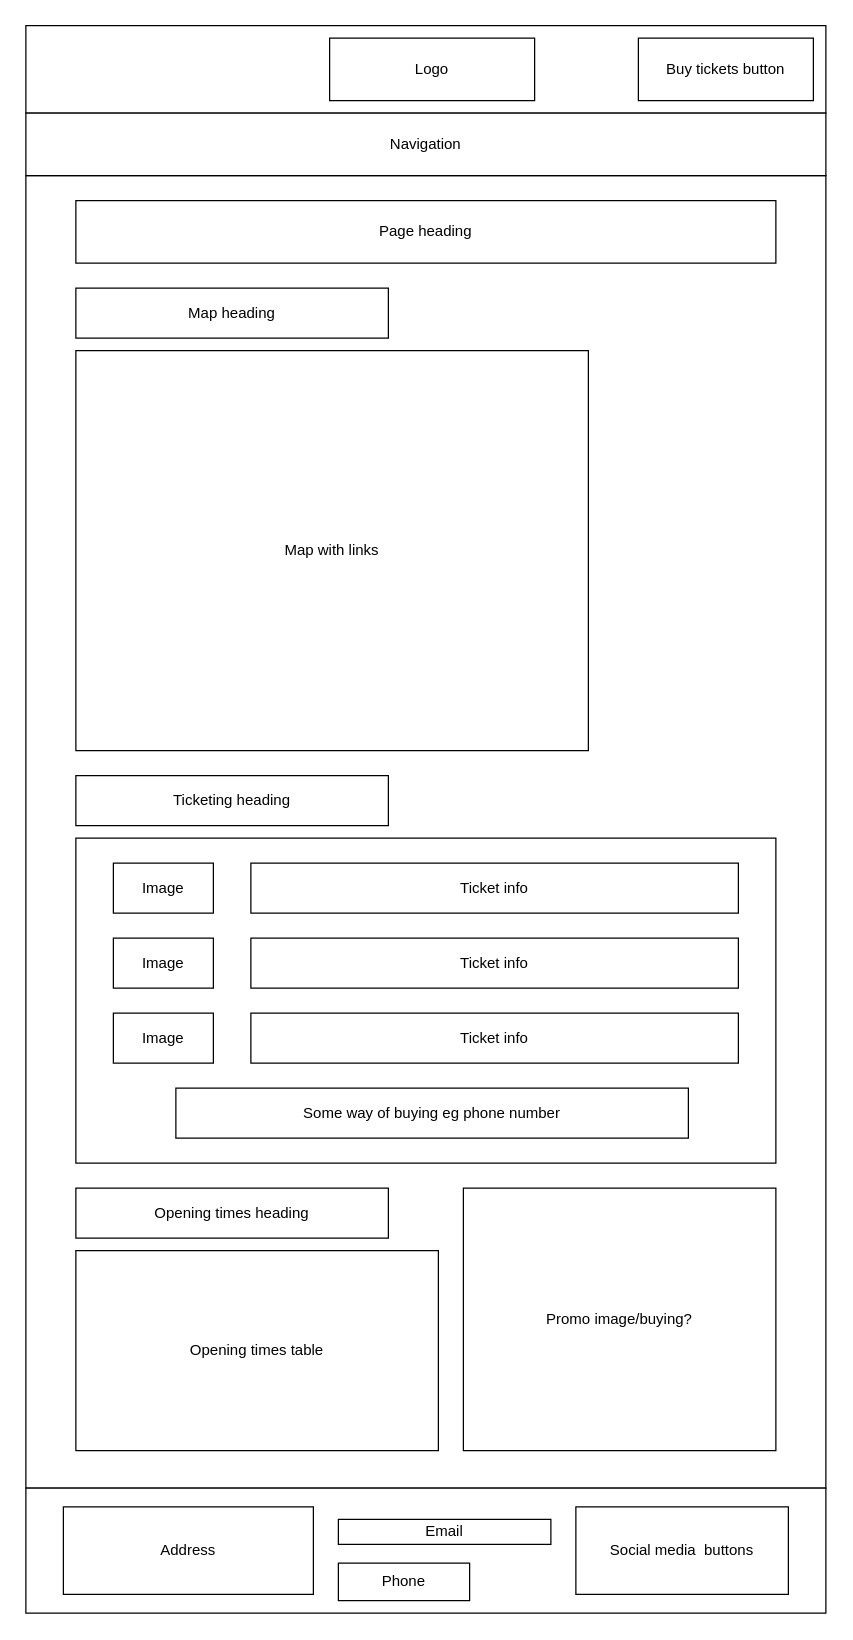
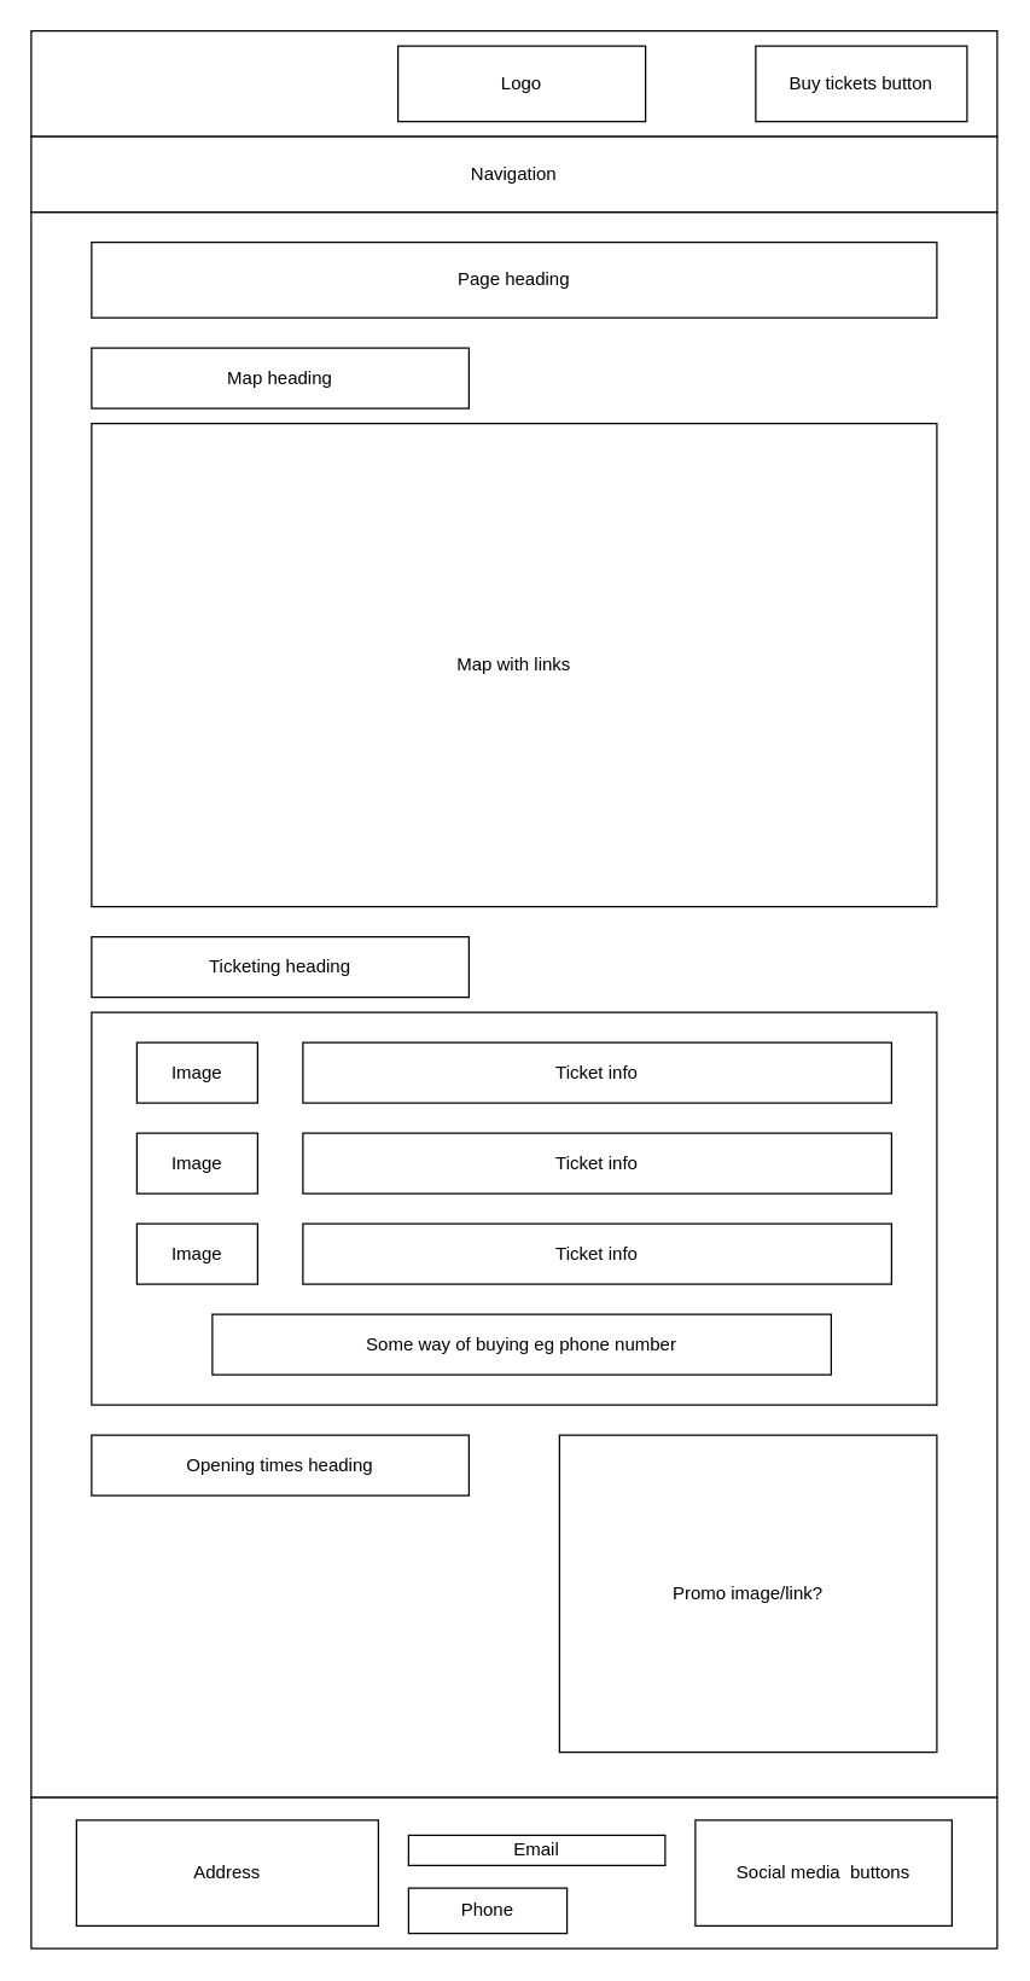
  <mxCell id="0" />
  <mxCell id="1" parent="0" />
  <mxCell id="2" value="" style="rounded=0;whiteSpace=wrap;html=1;" parent="1" vertex="1"><mxGeometry x="20" y="140" width="640" height="1050" as="geometry" /></mxCell>
  <mxCell id="3" value="Page heading" style="rounded=0;whiteSpace=wrap;html=1;" parent="1" vertex="1"><mxGeometry x="60" y="160" width="560" height="50" as="geometry" /></mxCell>
  <mxCell id="4" value="" style="rounded=0;whiteSpace=wrap;html=1;" parent="1" vertex="1"><mxGeometry x="20" y="1190" width="640" height="100" as="geometry" /></mxCell>
  <mxCell id="5" value="Address" style="rounded=0;whiteSpace=wrap;html=1;" parent="1" vertex="1"><mxGeometry x="50" y="1205" width="200" height="70" as="geometry" /></mxCell>
  <mxCell id="6" value="Email" style="rounded=0;whiteSpace=wrap;html=1;" parent="1" vertex="1"><mxGeometry x="270" y="1215" width="170" height="20" as="geometry" /></mxCell>
  <mxCell id="7" value="Phone" style="rounded=0;whiteSpace=wrap;html=1;" parent="1" vertex="1"><mxGeometry x="270" y="1250" width="105" height="30" as="geometry" /></mxCell>
  <mxCell id="8" value="Social media&amp;nbsp; buttons" style="rounded=0;whiteSpace=wrap;html=1;" parent="1" vertex="1"><mxGeometry x="460" y="1205" width="170" height="70" as="geometry" /></mxCell>
- <mxCell id="9" value="Map with links" style="rounded=0;whiteSpace=wrap;html=1;" parent="1" vertex="1"><mxGeometry x="60" y="280" width="410" height="320" as="geometry" /></mxCell>
+ <mxCell id="9" value="Map with links" style="rounded=0;whiteSpace=wrap;html=1;" parent="1" vertex="1"><mxGeometry x="60" y="280" width="560" height="320" as="geometry" /></mxCell>
  <mxCell id="10" value="Map heading" style="rounded=0;whiteSpace=wrap;html=1;" parent="1" vertex="1"><mxGeometry x="60" y="230" width="250" height="40" as="geometry" /></mxCell>
  <mxCell id="11" value="Ticketing heading" style="rounded=0;whiteSpace=wrap;html=1;" parent="1" vertex="1"><mxGeometry x="60" y="620" width="250" height="40" as="geometry" /></mxCell>
  <mxCell id="12" value="" style="rounded=0;whiteSpace=wrap;html=1;" parent="1" vertex="1"><mxGeometry x="60" y="670" width="560" height="260" as="geometry" /></mxCell>
  <mxCell id="13" value="Image" style="rounded=0;whiteSpace=wrap;html=1;" parent="1" vertex="1"><mxGeometry x="90" y="690" width="80" height="40" as="geometry" /></mxCell>
  <mxCell id="14" value="Image" style="rounded=0;whiteSpace=wrap;html=1;" parent="1" vertex="1"><mxGeometry x="90" y="750" width="80" height="40" as="geometry" /></mxCell>
  <mxCell id="15" value="Image" style="rounded=0;whiteSpace=wrap;html=1;" parent="1" vertex="1"><mxGeometry x="90" y="810" width="80" height="40" as="geometry" /></mxCell>
  <mxCell id="16" value="Ticket info" style="rounded=0;whiteSpace=wrap;html=1;" parent="1" vertex="1"><mxGeometry x="200" y="690" width="390" height="40" as="geometry" /></mxCell>
  <mxCell id="17" value="Ticket info" style="rounded=0;whiteSpace=wrap;html=1;" parent="1" vertex="1"><mxGeometry x="200" y="750" width="390" height="40" as="geometry" /></mxCell>
  <mxCell id="18" value="Ticket info" style="rounded=0;whiteSpace=wrap;html=1;" parent="1" vertex="1"><mxGeometry x="200" y="810" width="390" height="40" as="geometry" /></mxCell>
  <mxCell id="19" value="Some way of buying eg phone number" style="rounded=0;whiteSpace=wrap;html=1;" parent="1" vertex="1"><mxGeometry x="140" y="870" width="410" height="40" as="geometry" /></mxCell>
- <mxCell id="20" value="Opening times table" style="rounded=0;whiteSpace=wrap;html=1;" parent="1" vertex="1"><mxGeometry x="60" y="1000" width="290" height="160" as="geometry" /></mxCell>
  <mxCell id="21" value="Opening times heading" style="rounded=0;whiteSpace=wrap;html=1;" parent="1" vertex="1"><mxGeometry x="60" y="950" width="250" height="40" as="geometry" /></mxCell>
- <mxCell id="22" value="Promo image/buying?" style="rounded=0;whiteSpace=wrap;html=1;" parent="1" vertex="1"><mxGeometry x="370" y="950" width="250" height="210" as="geometry" /></mxCell>
+ <mxCell id="22" value="Promo image/link?" style="rounded=0;whiteSpace=wrap;html=1;" parent="1" vertex="1"><mxGeometry x="370" y="950" width="250" height="210" as="geometry" /></mxCell>
  <mxCell id="23" value="" style="rounded=0;whiteSpace=wrap;html=1;" parent="1" vertex="1"><mxGeometry x="20" y="20" width="640" height="70" as="geometry" /></mxCell>
  <mxCell id="24" value="Logo" style="rounded=0;whiteSpace=wrap;html=1;" parent="1" vertex="1"><mxGeometry x="263" y="30" width="164" height="50" as="geometry" /></mxCell>
  <mxCell id="25" value="Navigation" style="rounded=0;whiteSpace=wrap;html=1;" parent="1" vertex="1"><mxGeometry x="20" y="90" width="640" height="50" as="geometry" /></mxCell>
- <mxCell id="26" value="Buy tickets button" style="rounded=0;whiteSpace=wrap;html=1;" parent="1" vertex="1"><mxGeometry x="510" y="30" width="140" height="50" as="geometry" /></mxCell>
+ <mxCell id="26" value="Buy tickets button" style="rounded=0;whiteSpace=wrap;html=1;" parent="1" vertex="1"><mxGeometry x="500" y="30" width="140" height="50" as="geometry" /></mxCell>
